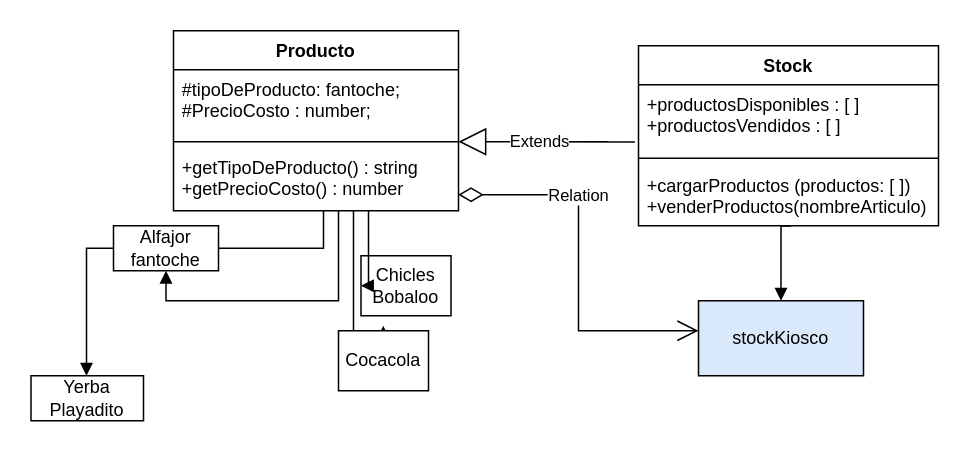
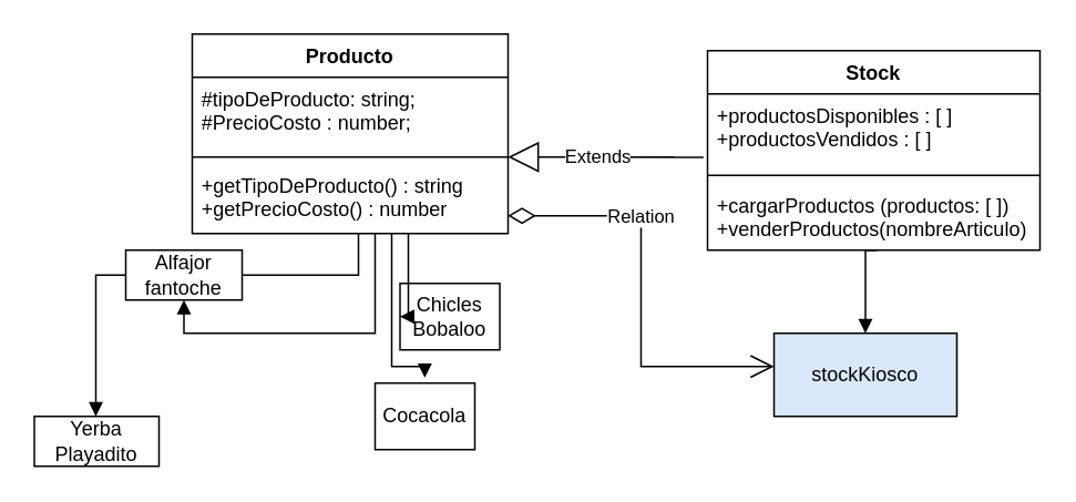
  <mxCell id="0" />
  <mxCell id="1" parent="0" />
  <mxCell id="2" value="Producto" style="swimlane;fontStyle=1;align=center;verticalAlign=top;childLayout=stackLayout;horizontal=1;startSize=26;horizontalStack=0;resizeParent=1;resizeParentMax=0;resizeLast=0;collapsible=1;marginBottom=0;whiteSpace=wrap;html=1;" vertex="1" parent="1"><mxGeometry x="115" y="20" width="190" height="120" as="geometry" /></mxCell>
- <mxCell id="3" value="#tipoDeProducto: fantoche;&lt;br&gt;#PrecioCosto : number;" style="text;strokeColor=none;fillColor=none;align=left;verticalAlign=top;spacingLeft=4;spacingRight=4;overflow=hidden;rotatable=0;points=[[0,0.5],[1,0.5]];portConstraint=eastwest;whiteSpace=wrap;html=1;" vertex="1" parent="2"><mxGeometry y="26" width="190" height="44" as="geometry" /></mxCell>
+ <mxCell id="3" value="#tipoDeProducto: string;&lt;br&gt;#PrecioCosto : number;" style="text;strokeColor=none;fillColor=none;align=left;verticalAlign=top;spacingLeft=4;spacingRight=4;overflow=hidden;rotatable=0;points=[[0,0.5],[1,0.5]];portConstraint=eastwest;whiteSpace=wrap;html=1;" vertex="1" parent="2"><mxGeometry y="26" width="190" height="44" as="geometry" /></mxCell>
  <mxCell id="4" value="" style="line;strokeWidth=1;fillColor=none;align=left;verticalAlign=middle;spacingTop=-1;spacingLeft=3;spacingRight=3;rotatable=0;labelPosition=right;points=[];portConstraint=eastwest;strokeColor=inherit;" vertex="1" parent="2"><mxGeometry y="70" width="190" height="8" as="geometry" /></mxCell>
  <mxCell id="5" value="+getTipoDeProducto() : string&lt;br&gt;+getPrecioCosto() : number" style="text;strokeColor=none;fillColor=none;align=left;verticalAlign=top;spacingLeft=4;spacingRight=4;overflow=hidden;rotatable=0;points=[[0,0.5],[1,0.5]];portConstraint=eastwest;whiteSpace=wrap;html=1;" vertex="1" parent="2"><mxGeometry y="78" width="190" height="42" as="geometry" /></mxCell>
  <mxCell id="6" style="edgeStyle=orthogonalEdgeStyle;rounded=0;orthogonalLoop=1;jettySize=auto;html=1;" edge="1" parent="1"><mxGeometry relative="1" as="geometry"><mxPoint x="565" y="160" as="targetPoint" /><mxPoint x="565" y="160" as="sourcePoint" /></mxGeometry></mxCell>
  <mxCell id="7" value="Stock" style="swimlane;fontStyle=1;align=center;verticalAlign=top;childLayout=stackLayout;horizontal=1;startSize=26;horizontalStack=0;resizeParent=1;resizeParentMax=0;resizeLast=0;collapsible=1;marginBottom=0;whiteSpace=wrap;html=1;" vertex="1" parent="1"><mxGeometry x="425" y="30" width="200" height="120" as="geometry" /></mxCell>
  <mxCell id="8" value="+productosDisponibles :&amp;nbsp;[ ]&amp;nbsp;&lt;br&gt;+productosVendidos :&amp;nbsp;[ ]" style="text;strokeColor=none;fillColor=none;align=left;verticalAlign=top;spacingLeft=4;spacingRight=4;overflow=hidden;rotatable=0;points=[[0,0.5],[1,0.5]];portConstraint=eastwest;whiteSpace=wrap;html=1;" vertex="1" parent="7"><mxGeometry y="26" width="200" height="44" as="geometry" /></mxCell>
  <mxCell id="9" value="" style="line;strokeWidth=1;fillColor=none;align=left;verticalAlign=middle;spacingTop=-1;spacingLeft=3;spacingRight=3;rotatable=0;labelPosition=right;points=[];portConstraint=eastwest;strokeColor=inherit;" vertex="1" parent="7"><mxGeometry y="70" width="200" height="10" as="geometry" /></mxCell>
  <mxCell id="10" value="+cargarProductos (productos:&amp;nbsp;[ ])&lt;br&gt;+venderProductos(nombreArticulo)" style="text;strokeColor=none;fillColor=none;align=left;verticalAlign=top;spacingLeft=4;spacingRight=4;overflow=hidden;rotatable=0;points=[[0,0.5],[1,0.5]];portConstraint=eastwest;whiteSpace=wrap;html=1;" vertex="1" parent="7"><mxGeometry y="80" width="200" height="40" as="geometry" /></mxCell>
  <mxCell id="11" value="Extends" style="endArrow=block;endSize=16;endFill=0;html=1;rounded=0;exitX=-0.012;exitY=0.867;exitDx=0;exitDy=0;exitPerimeter=0;" edge="1" parent="7" source="8"><mxGeometry x="-0.223" width="160" relative="1" as="geometry"><mxPoint x="-40" y="90" as="sourcePoint" /><mxPoint x="-120" y="64" as="targetPoint" /><Array as="points"><mxPoint x="-80" y="64" /><mxPoint x="-20" y="64" /></Array><mxPoint as="offset" /></mxGeometry></mxCell>
  <mxCell id="12" value="stockKiosco" style="html=1;whiteSpace=wrap;fillColor=#dae8fc;" vertex="1" parent="1"><mxGeometry x="465" y="200" width="110" height="50" as="geometry" /></mxCell>
  <mxCell id="13" value="" style="endArrow=block;endFill=1;html=1;edgeStyle=orthogonalEdgeStyle;align=left;verticalAlign=top;rounded=0;exitX=0.509;exitY=1.004;exitDx=0;exitDy=0;exitPerimeter=0;entryX=0.5;entryY=0;entryDx=0;entryDy=0;" edge="1" parent="1" source="10" target="12"><mxGeometry x="-1" relative="1" as="geometry"><mxPoint x="345" y="190" as="sourcePoint" /><mxPoint x="522" y="220" as="targetPoint" /><Array as="points"><mxPoint x="520" y="150" /></Array></mxGeometry></mxCell>
  <mxCell id="14" value="" style="endArrow=block;endFill=1;html=1;edgeStyle=orthogonalEdgeStyle;align=left;verticalAlign=top;rounded=0;" edge="1" parent="1" source="5" target="15"><mxGeometry x="-1" relative="1" as="geometry"><mxPoint x="225" y="150" as="sourcePoint" /><mxPoint x="75" y="180" as="targetPoint" /><Array as="points"><mxPoint x="215" y="165" /><mxPoint x="57" y="165" /></Array><mxPoint as="offset" /></mxGeometry></mxCell>
  <mxCell id="15" value="Yerba Playadito" style="html=1;whiteSpace=wrap;" vertex="1" parent="1"><mxGeometry x="20" y="250" width="75" height="30" as="geometry" /></mxCell>
  <mxCell id="16" value="" style="endArrow=block;endFill=1;html=1;edgeStyle=orthogonalEdgeStyle;align=left;verticalAlign=top;rounded=0;" edge="1" parent="1" target="17"><mxGeometry x="-1" relative="1" as="geometry"><mxPoint x="225" y="140" as="sourcePoint" /><mxPoint x="225" y="220" as="targetPoint" /><Array as="points"><mxPoint x="225" y="200" /></Array></mxGeometry></mxCell>
  <mxCell id="17" value="Alfajor fantoche" style="html=1;whiteSpace=wrap;" vertex="1" parent="1"><mxGeometry x="75" y="150" width="70" height="30" as="geometry" /></mxCell>
  <mxCell id="18" value="" style="endArrow=block;endFill=1;html=1;edgeStyle=orthogonalEdgeStyle;align=left;verticalAlign=top;rounded=0;entryX=0.498;entryY=-0.082;entryDx=0;entryDy=0;entryPerimeter=0;" edge="1" parent="1" source="5" target="19"><mxGeometry x="-0.857" y="20" relative="1" as="geometry"><mxPoint x="215" y="140" as="sourcePoint" /><mxPoint x="255" y="250" as="targetPoint" /><Array as="points"><mxPoint x="235" y="220" /><mxPoint x="255" y="220" /></Array><mxPoint as="offset" /></mxGeometry></mxCell>
- <mxCell id="19" value="Cocacola" style="html=1;whiteSpace=wrap;" vertex="1" parent="1"><mxGeometry x="225" y="220" width="60" height="40" as="geometry" /></mxCell>
+ <mxCell id="19" value="Cocacola" style="html=1;whiteSpace=wrap;" vertex="1" parent="1"><mxGeometry x="225" y="230" width="60" height="40" as="geometry" /></mxCell>
  <mxCell id="20" value="Chicles Bobaloo" style="html=1;whiteSpace=wrap;" vertex="1" parent="1"><mxGeometry x="240" y="170" width="60" height="40" as="geometry" /></mxCell>
  <mxCell id="21" value="" style="endArrow=block;endFill=1;html=1;edgeStyle=orthogonalEdgeStyle;align=left;verticalAlign=top;rounded=0;entryX=0;entryY=0.5;entryDx=0;entryDy=0;" edge="1" parent="1" source="5" target="20"><mxGeometry x="-1" relative="1" as="geometry"><mxPoint x="245" y="150" as="sourcePoint" /><mxPoint x="385" y="150" as="targetPoint" /><Array as="points"><mxPoint x="245" y="190" /></Array></mxGeometry></mxCell>
  <mxCell id="22" value="Relation" style="endArrow=open;html=1;endSize=12;startArrow=diamondThin;startSize=14;startFill=0;edgeStyle=orthogonalEdgeStyle;rounded=0;entryX=0.001;entryY=0.614;entryDx=0;entryDy=0;entryPerimeter=0;" edge="1" parent="1"><mxGeometry x="-0.355" relative="1" as="geometry"><mxPoint x="304.89" y="129.3" as="sourcePoint" /><mxPoint x="465" y="220" as="targetPoint" /><Array as="points"><mxPoint x="385" y="129" /><mxPoint x="385" y="220" /></Array><mxPoint as="offset" /></mxGeometry></mxCell>
